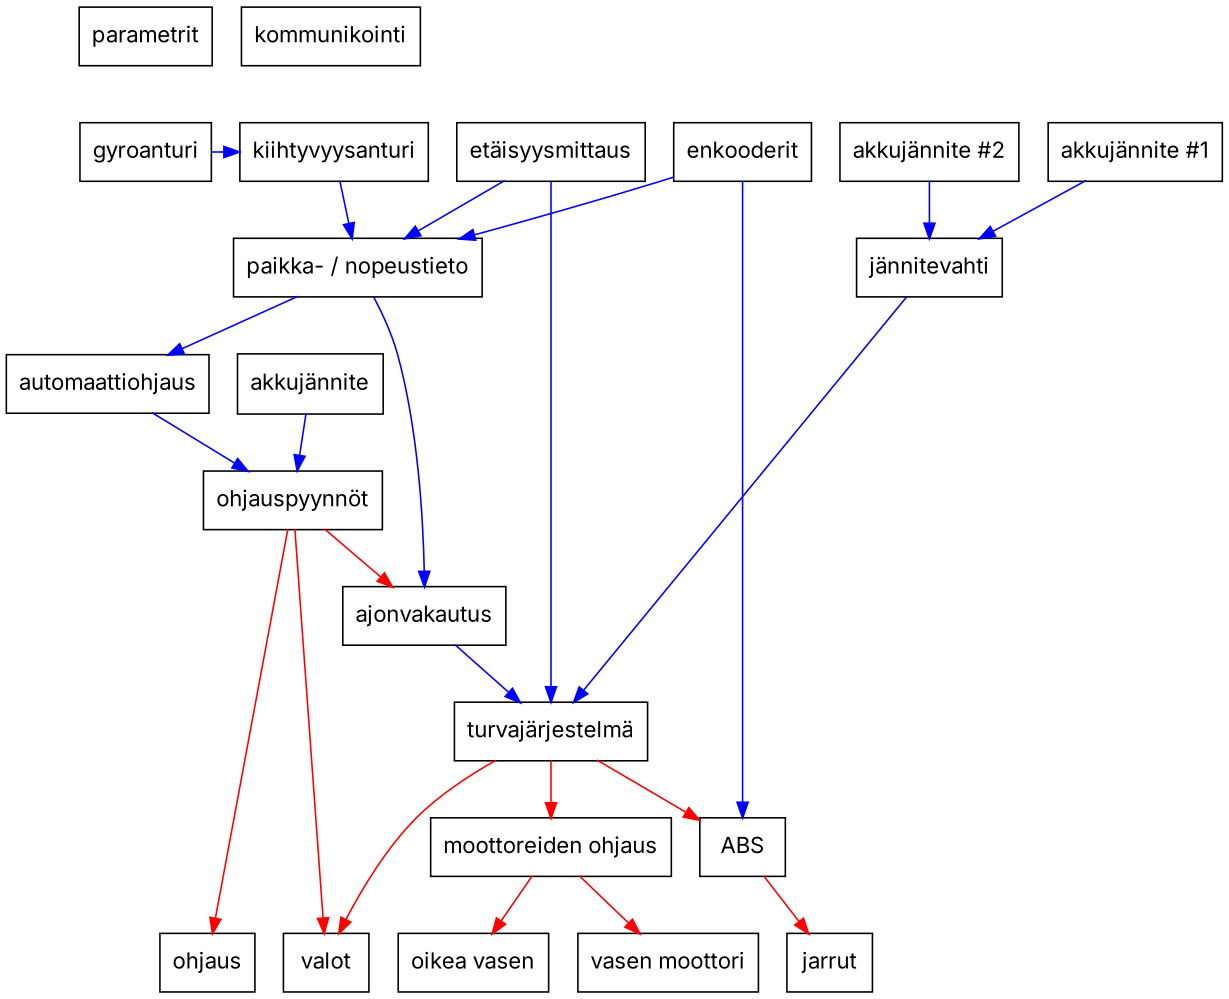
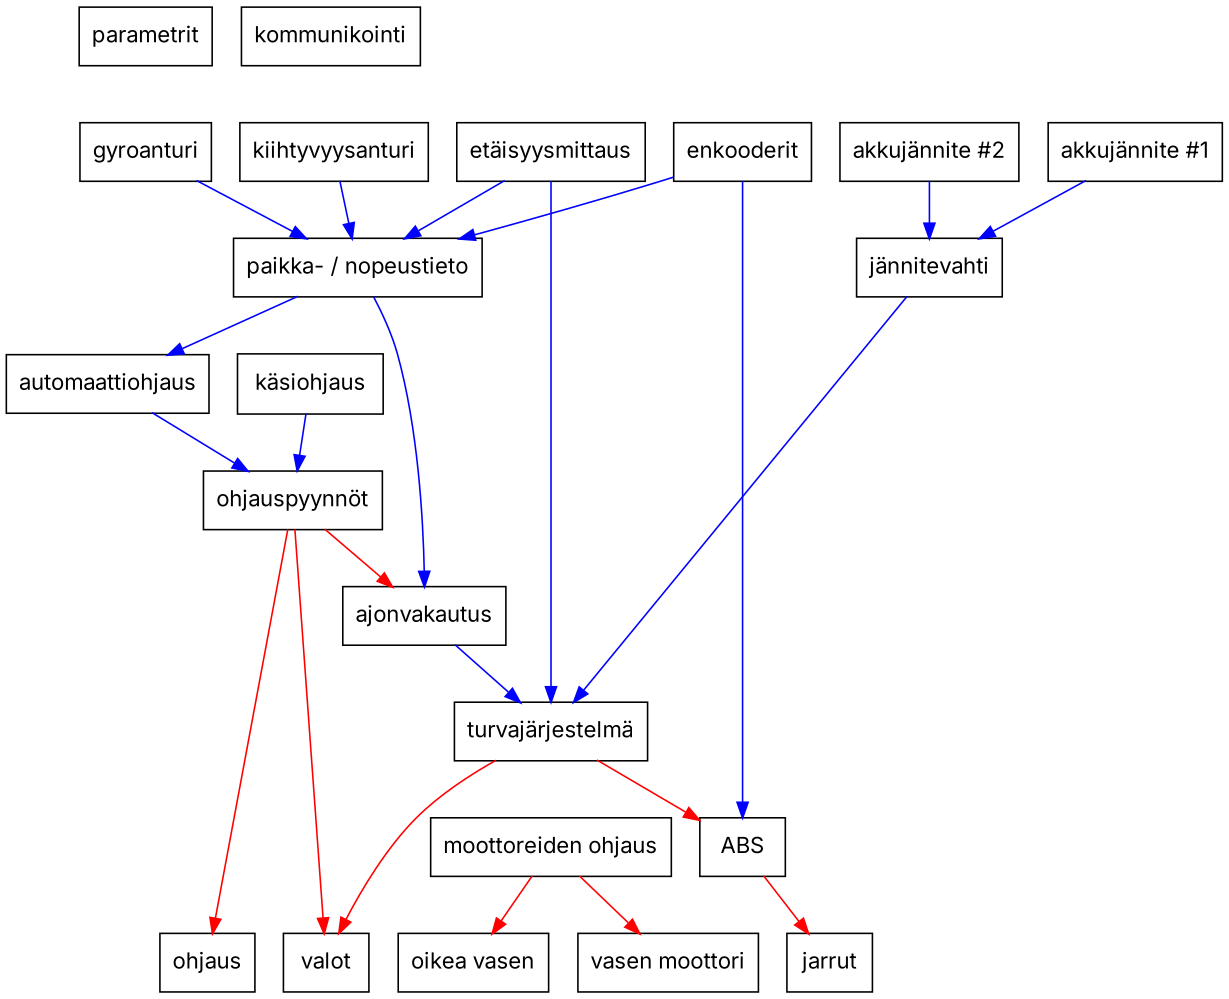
  digraph {
    fontname=Inter
    node [fontname=Inter shape=record]
    edge [color=blue fontname=Inter]
    n1 [label=kiihtyvyysanturi]
    n2 [label=gyroanturi]
    n3 [label=enkooderit]
    n4 [label="etäisyysmittaus"]
    n5 [label="akkujännite #1"]
    n6 [label="akkujännite #2"]
    n7 [label=valot]
    n8 [label=jarrut]
    n9 [label="vasen moottori"]
    n10 [label="oikea vasen"]
    n11 [label=ohjaus]
    n12 [label="paikka- / nopeustieto"]
-   n13 [label="akkujännite"]
+   n13 [label="käsiohjaus"]
    n14 [label=automaattiohjaus]
    n15 [label=parametrit]
    n16 [label=kommunikointi]
    ABS
    n18 [label="turvajärjestelmä"]
    n19 [label="jännitevahti"]
    n20 [label=ajonvakautus]
    n21 [label="ohjauspyynnöt"]
    n22 [label="moottoreiden ohjaus"]
    subgraph sub_1 {
      rank=same
      n1
      n2
      n3
      n4
      n5
      n6
    }
    subgraph sub_2 {
      rank=same
      n7
      n8
      n9
      n10
      n11
    }
    subgraph sub_3 {
      rank=same
      n12
    }
    subgraph sub_4 {
      rank=same
      n13
      n14
    }
    subgraph sub_5 {
      rank=source
      n15
      n16
    }
    n1 -> n12
-   n2 -> n1
+   n2 -> n12
    n3 -> n12
    n3 -> ABS
    n4 -> n12
    n4 -> n18
    n5 -> n19
    n6 -> n19
    n12 -> n14
    n12 -> n20
    n13 -> n21
    n14 -> n21
    ABS -> n8 [color=red]
    n18 -> n7 [color=red]
    n18 -> ABS [color=red]
-   n18 -> n22 [color=red]
    n19 -> n18
    n20 -> n18
    n21 -> n7 [color=red]
    n21 -> n11 [color=red]
    n21 -> n20 [color=red]
    n22 -> n9 [color=red]
    n22 -> n10 [color=red]
  }
